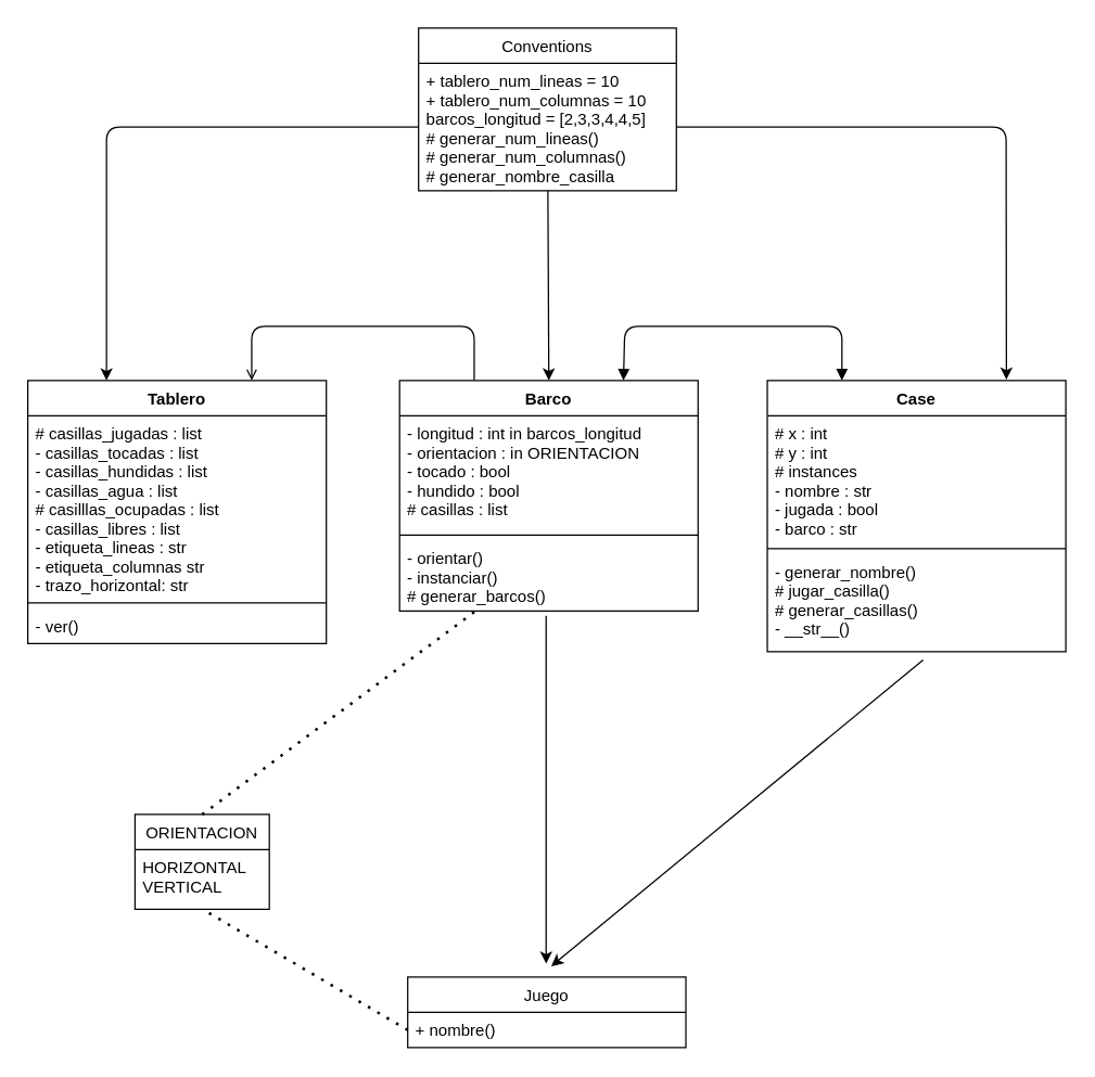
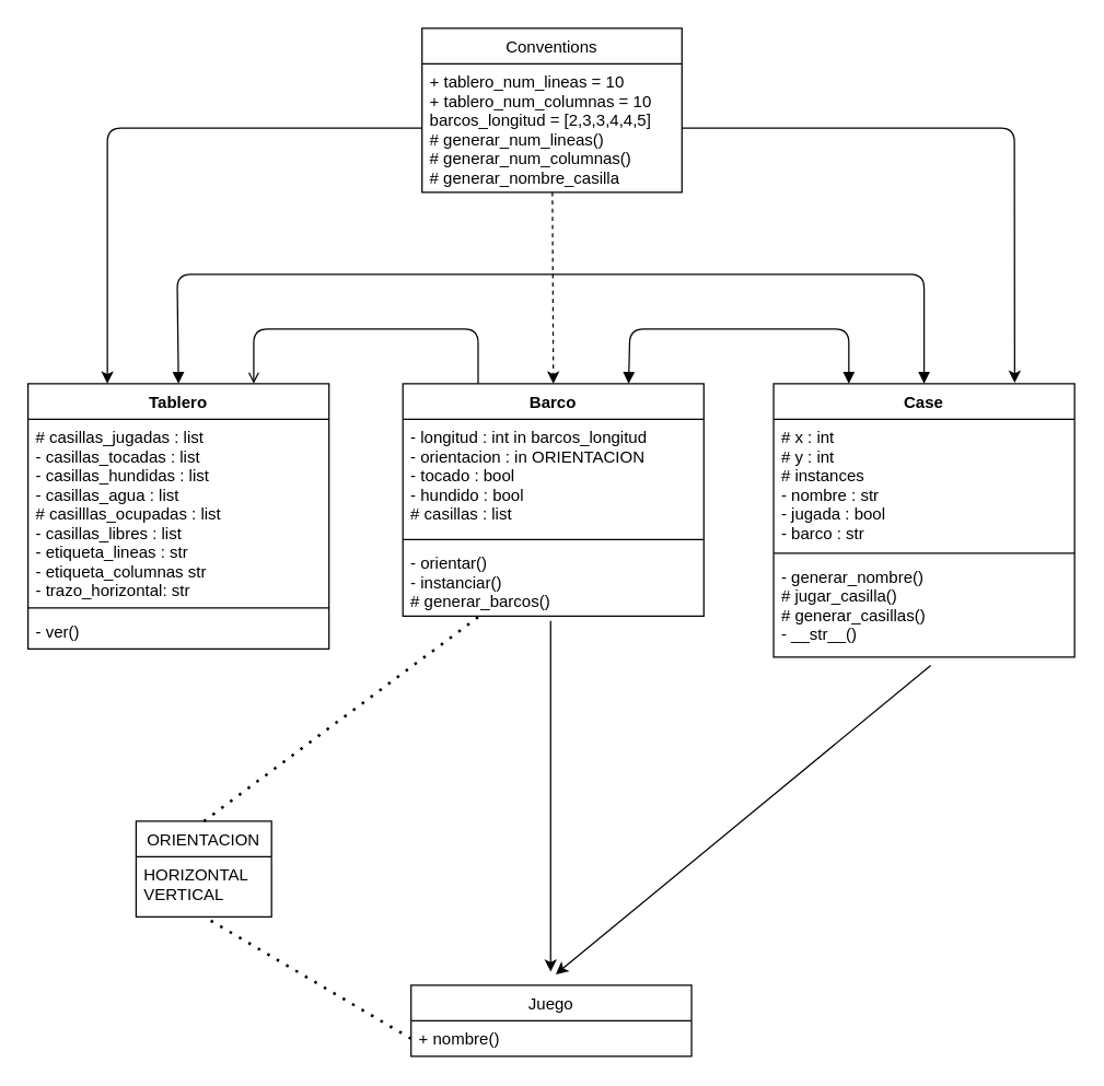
  <mxCell id="0" />
  <mxCell id="1" parent="0" />
  <mxCell id="2" value="Tablero" style="swimlane;fontStyle=1;align=center;verticalAlign=top;childLayout=stackLayout;horizontal=1;startSize=26;horizontalStack=0;resizeParent=1;resizeParentMax=0;resizeLast=0;collapsible=1;marginBottom=0;" vertex="1" parent="1"><mxGeometry x="20" y="280" width="220" height="194" as="geometry" /></mxCell>
  <mxCell id="3" value="# casillas_jugadas : list&#10;- casillas_tocadas : list&#10;- casillas_hundidas : list&#10;- casillas_agua : list&#10;# casilllas_ocupadas : list&#10;- casillas_libres : list&#10;- etiqueta_lineas : str&#10;- etiqueta_columnas str&#10;- trazo_horizontal: str" style="text;strokeColor=none;fillColor=none;align=left;verticalAlign=top;spacingLeft=4;spacingRight=4;overflow=hidden;rotatable=0;points=[[0,0.5],[1,0.5]];portConstraint=eastwest;" vertex="1" parent="2"><mxGeometry y="26" width="220" height="134" as="geometry" /></mxCell>
  <mxCell id="4" value="" style="line;strokeWidth=1;fillColor=none;align=left;verticalAlign=middle;spacingTop=-1;spacingLeft=3;spacingRight=3;rotatable=0;labelPosition=right;points=[];portConstraint=eastwest;strokeColor=inherit;" vertex="1" parent="2"><mxGeometry y="160" width="220" height="8" as="geometry" /></mxCell>
  <mxCell id="5" value="- ver()" style="text;strokeColor=none;fillColor=none;align=left;verticalAlign=top;spacingLeft=4;spacingRight=4;overflow=hidden;rotatable=0;points=[[0,0.5],[1,0.5]];portConstraint=eastwest;" vertex="1" parent="2"><mxGeometry y="168" width="220" height="26" as="geometry" /></mxCell>
  <mxCell id="6" style="edgeStyle=none;html=1;exitX=0.25;exitY=0;exitDx=0;exitDy=0;entryX=0.75;entryY=0;entryDx=0;entryDy=0;endArrow=open;" edge="1" parent="1" source="7" target="2"><mxGeometry relative="1" as="geometry"><Array as="points"><mxPoint x="349" y="240" /><mxPoint x="185" y="240" /></Array></mxGeometry></mxCell>
  <mxCell id="7" value="Barco" style="swimlane;fontStyle=1;align=center;verticalAlign=top;childLayout=stackLayout;horizontal=1;startSize=26;horizontalStack=0;resizeParent=1;resizeParentMax=0;resizeLast=0;collapsible=1;marginBottom=0;" vertex="1" parent="1"><mxGeometry x="294" y="280" width="220" height="170" as="geometry" /></mxCell>
  <mxCell id="8" value="- longitud : int in barcos_longitud&#10;- orientacion : in ORIENTACION&#10;- tocado : bool&#10;- hundido : bool&#10;# casillas : list" style="text;strokeColor=none;fillColor=none;align=left;verticalAlign=top;spacingLeft=4;spacingRight=4;overflow=hidden;rotatable=0;points=[[0,0.5],[1,0.5]];portConstraint=eastwest;" vertex="1" parent="7"><mxGeometry y="26" width="220" height="84" as="geometry" /></mxCell>
  <mxCell id="9" value="" style="line;strokeWidth=1;fillColor=none;align=left;verticalAlign=middle;spacingTop=-1;spacingLeft=3;spacingRight=3;rotatable=0;labelPosition=right;points=[];portConstraint=eastwest;strokeColor=inherit;" vertex="1" parent="7"><mxGeometry y="110" width="220" height="8" as="geometry" /></mxCell>
  <mxCell id="10" value="- orientar()&#10;- instanciar()&#10;# generar_barcos()" style="text;strokeColor=none;fillColor=none;align=left;verticalAlign=top;spacingLeft=4;spacingRight=4;overflow=hidden;rotatable=0;points=[[0,0.5],[1,0.5]];portConstraint=eastwest;" vertex="1" parent="7"><mxGeometry y="118" width="220" height="52" as="geometry" /></mxCell>
  <mxCell id="11" value="Case" style="swimlane;fontStyle=1;align=center;verticalAlign=top;childLayout=stackLayout;horizontal=1;startSize=26;horizontalStack=0;resizeParent=1;resizeParentMax=0;resizeLast=0;collapsible=1;marginBottom=0;" vertex="1" parent="1"><mxGeometry x="565" y="280" width="220" height="200" as="geometry" /></mxCell>
  <mxCell id="12" value="# x : int &#10;# y : int&#10;# instances&#10;- nombre : str&#10;- jugada : bool&#10;- barco : str" style="text;strokeColor=none;fillColor=none;align=left;verticalAlign=top;spacingLeft=4;spacingRight=4;overflow=hidden;rotatable=0;points=[[0,0.5],[1,0.5]];portConstraint=eastwest;" vertex="1" parent="11"><mxGeometry y="26" width="220" height="94" as="geometry" /></mxCell>
  <mxCell id="13" value="" style="line;strokeWidth=1;fillColor=none;align=left;verticalAlign=middle;spacingTop=-1;spacingLeft=3;spacingRight=3;rotatable=0;labelPosition=right;points=[];portConstraint=eastwest;strokeColor=inherit;" vertex="1" parent="11"><mxGeometry y="120" width="220" height="8" as="geometry" /></mxCell>
  <mxCell id="14" value="- generar_nombre()&#10;# jugar_casilla()&#10;# generar_casillas()&#10;- __str__()" style="text;strokeColor=none;fillColor=none;align=left;verticalAlign=top;spacingLeft=4;spacingRight=4;overflow=hidden;rotatable=0;points=[[0,0.5],[1,0.5]];portConstraint=eastwest;" vertex="1" parent="11"><mxGeometry y="128" width="220" height="72" as="geometry" /></mxCell>
  <mxCell id="15" value="ORIENTACION" style="swimlane;fontStyle=0;childLayout=stackLayout;horizontal=1;startSize=26;fillColor=none;horizontalStack=0;resizeParent=1;resizeParentMax=0;resizeLast=0;collapsible=1;marginBottom=0;" vertex="1" parent="1"><mxGeometry x="99" y="600" width="99" height="70" as="geometry" /></mxCell>
  <mxCell id="16" value="HORIZONTAL &#10;VERTICAL" style="text;strokeColor=none;fillColor=none;align=left;verticalAlign=top;spacingLeft=4;spacingRight=4;overflow=hidden;rotatable=0;points=[[0,0.5],[1,0.5]];portConstraint=eastwest;" vertex="1" parent="15"><mxGeometry y="26" width="99" height="44" as="geometry" /></mxCell>
  <mxCell id="17" style="edgeStyle=none;html=1;exitX=0.491;exitY=1.066;exitDx=0;exitDy=0;exitPerimeter=0;" edge="1" parent="1" source="10"><mxGeometry relative="1" as="geometry"><mxPoint x="402" y="710" as="targetPoint" /><mxPoint x="329" y="510" as="sourcePoint" /></mxGeometry></mxCell>
  <mxCell id="18" style="edgeStyle=none;html=1;exitX=0.522;exitY=1.084;exitDx=0;exitDy=0;exitPerimeter=0;entryX=0.516;entryY=-0.155;entryDx=0;entryDy=0;entryPerimeter=0;" edge="1" parent="1" source="14" target="19"><mxGeometry relative="1" as="geometry"><mxPoint x="679" y="660" as="targetPoint" /></mxGeometry></mxCell>
  <mxCell id="19" value="Juego" style="swimlane;fontStyle=0;childLayout=stackLayout;horizontal=1;startSize=26;fillColor=none;horizontalStack=0;resizeParent=1;resizeParentMax=0;resizeLast=0;collapsible=1;marginBottom=0;" vertex="1" parent="1"><mxGeometry x="300" y="720" width="205" height="52" as="geometry" /></mxCell>
  <mxCell id="20" value="+ nombre()" style="text;strokeColor=none;fillColor=none;align=left;verticalAlign=top;spacingLeft=4;spacingRight=4;overflow=hidden;rotatable=0;points=[[0,0.5],[1,0.5]];portConstraint=eastwest;" vertex="1" parent="19"><mxGeometry y="26" width="205" height="26" as="geometry" /></mxCell>
  <mxCell id="21" value="" style="endArrow=block;startArrow=block;endFill=1;startFill=1;html=1;exitX=0.75;exitY=0;exitDx=0;exitDy=0;entryX=0.25;entryY=0;entryDx=0;entryDy=0;" edge="1" parent="1" source="7" target="11"><mxGeometry width="160" relative="1" as="geometry"><mxPoint x="480" y="250" as="sourcePoint" /><mxPoint x="640" y="250" as="targetPoint" /><Array as="points"><mxPoint x="460" y="240" /><mxPoint x="620" y="240" /></Array></mxGeometry></mxCell>
- <mxCell id="22" style="edgeStyle=none;html=1;entryX=0.5;entryY=0;entryDx=0;entryDy=0;" edge="1" parent="1" source="24" target="7"><mxGeometry relative="1" as="geometry" /></mxCell>
+ <mxCell id="22" style="edgeStyle=none;html=1;entryX=0.5;entryY=0;entryDx=0;entryDy=0;dashed=1;" edge="1" parent="1" source="24" target="7"><mxGeometry relative="1" as="geometry" /></mxCell>
  <mxCell id="23" style="edgeStyle=none;html=1;exitX=0;exitY=0.5;exitDx=0;exitDy=0;" edge="1" parent="1" source="25"><mxGeometry relative="1" as="geometry"><mxPoint x="78" y="280" as="targetPoint" /><Array as="points"><mxPoint x="78" y="93" /></Array></mxGeometry></mxCell>
  <mxCell id="24" value="Conventions" style="swimlane;fontStyle=0;childLayout=stackLayout;horizontal=1;startSize=26;fillColor=none;horizontalStack=0;resizeParent=1;resizeParentMax=0;resizeLast=0;collapsible=1;marginBottom=0;" vertex="1" parent="1"><mxGeometry x="308" y="20" width="190" height="120" as="geometry" /></mxCell>
  <mxCell id="25" value="+ tablero_num_lineas = 10&#10;+ tablero_num_columnas = 10&#10;barcos_longitud = [2,3,3,4,4,5]&#10;# generar_num_lineas()&#10;# generar_num_columnas()&#10;# generar_nombre_casilla" style="text;strokeColor=none;fillColor=none;align=left;verticalAlign=top;spacingLeft=4;spacingRight=4;overflow=hidden;rotatable=0;points=[[0,0.5],[1,0.5]];portConstraint=eastwest;" vertex="1" parent="24"><mxGeometry y="26" width="190" height="94" as="geometry" /></mxCell>
  <mxCell id="26" style="edgeStyle=none;html=1;exitX=1;exitY=0.5;exitDx=0;exitDy=0;entryX=0.801;entryY=-0.003;entryDx=0;entryDy=0;entryPerimeter=0;" edge="1" parent="1" source="25" target="11"><mxGeometry relative="1" as="geometry"><Array as="points"><mxPoint x="741" y="93" /></Array></mxGeometry></mxCell>
+ <mxCell id="27" value="" style="endArrow=block;startArrow=block;endFill=1;startFill=1;html=1;exitX=0.5;exitY=0;exitDx=0;exitDy=0;entryX=0.5;entryY=0;entryDx=0;entryDy=0;" edge="1" parent="1" source="2" target="11"><mxGeometry width="160" relative="1" as="geometry"><mxPoint x="324" y="200" as="sourcePoint" /><mxPoint x="484" y="200" as="targetPoint" /><Array as="points"><mxPoint x="129" y="200" /><mxPoint x="675" y="200" /></Array></mxGeometry></mxCell>
  <mxCell id="28" value="" style="endArrow=none;dashed=1;html=1;dashPattern=1 3;strokeWidth=2;exitX=0.5;exitY=0;exitDx=0;exitDy=0;" edge="1" parent="1" source="15"><mxGeometry width="50" height="50" relative="1" as="geometry"><mxPoint x="300" y="500" as="sourcePoint" /><mxPoint x="350" y="450" as="targetPoint" /></mxGeometry></mxCell>
  <mxCell id="29" value="" style="endArrow=none;dashed=1;html=1;dashPattern=1 3;strokeWidth=2;exitX=0;exitY=0.75;exitDx=0;exitDy=0;" edge="1" parent="1" source="19"><mxGeometry width="50" height="50" relative="1" as="geometry"><mxPoint x="99" y="720" as="sourcePoint" /><mxPoint x="149" y="670" as="targetPoint" /></mxGeometry></mxCell>
